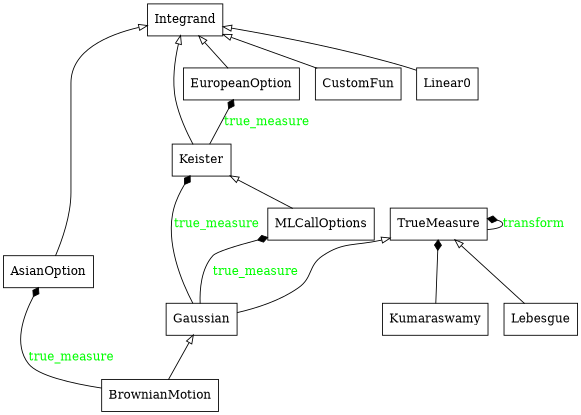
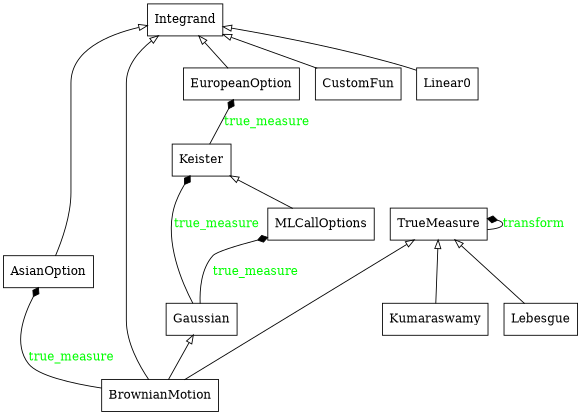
  digraph {
    rankdir=BT
    node [shape=record]
    edge [arrowhead=empty arrowtail=none]
    n1 [label=AsianOption]
    n2 [label=Integrand]
    n3 [label=BrownianMotion]
    n4 [label=Gaussian]
    n5 [label=EuropeanOption]
    n6 [label=Keister]
    n7 [label=MLCallOptions]
    n8 [label=TrueMeasure]
    n9 [label=CustomFun]
    n10 [label=Kumaraswamy]
    n11 [label=Lebesgue]
    n12 [label=Linear0]
    n1 -> n2
    n3 -> n1 [arrowhead=diamond fontcolor=green label=true_measure style=solid]
    n3 -> n4
    n4 -> n6 [arrowhead=diamond fontcolor=green label=true_measure style=solid]
    n4 -> n7 [arrowhead=diamond fontcolor=green label=true_measure style=solid]
-   n4 -> n8
+   n3 -> n8
    n5 -> n2
-   n6 -> n2
+   n3 -> n2
    n6 -> n5 [arrowhead=diamond fontcolor=green label=true_measure style=solid]
    n7 -> n6
    n8 -> n8 [arrowhead=diamond fontcolor=green label=transform style=solid]
    n9 -> n2
-   n10 -> n8 [arrowhead=diamond]
+   n10 -> n8
    n11 -> n8
    n12 -> n2
  }
